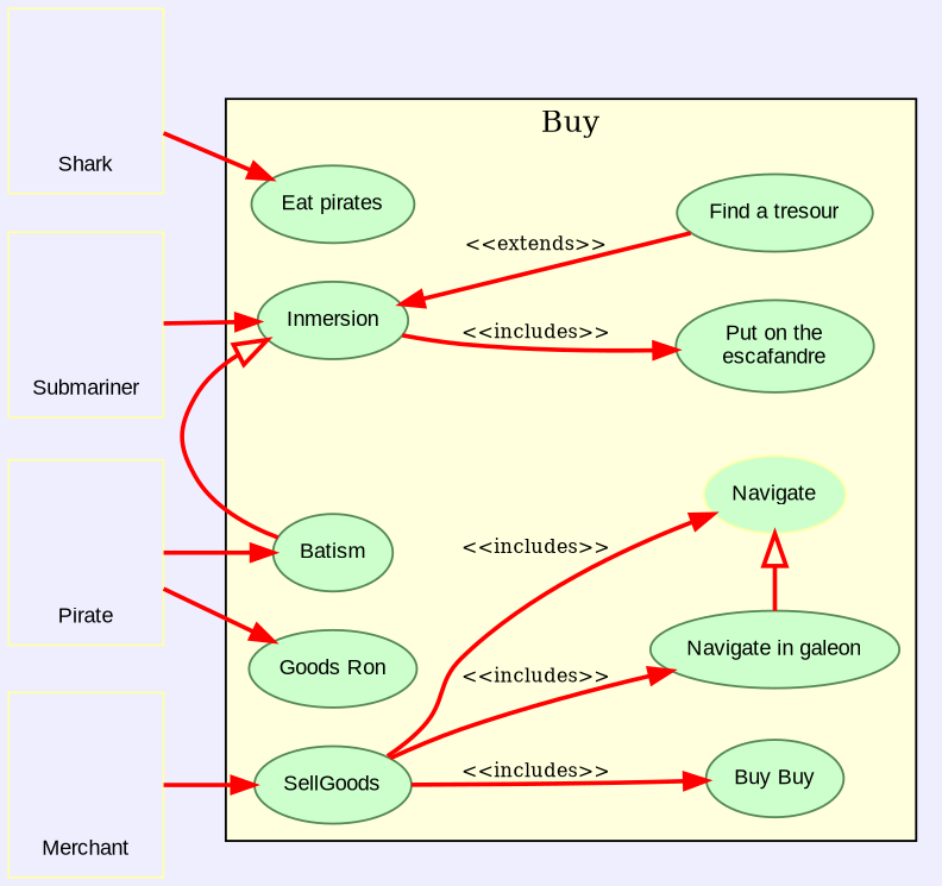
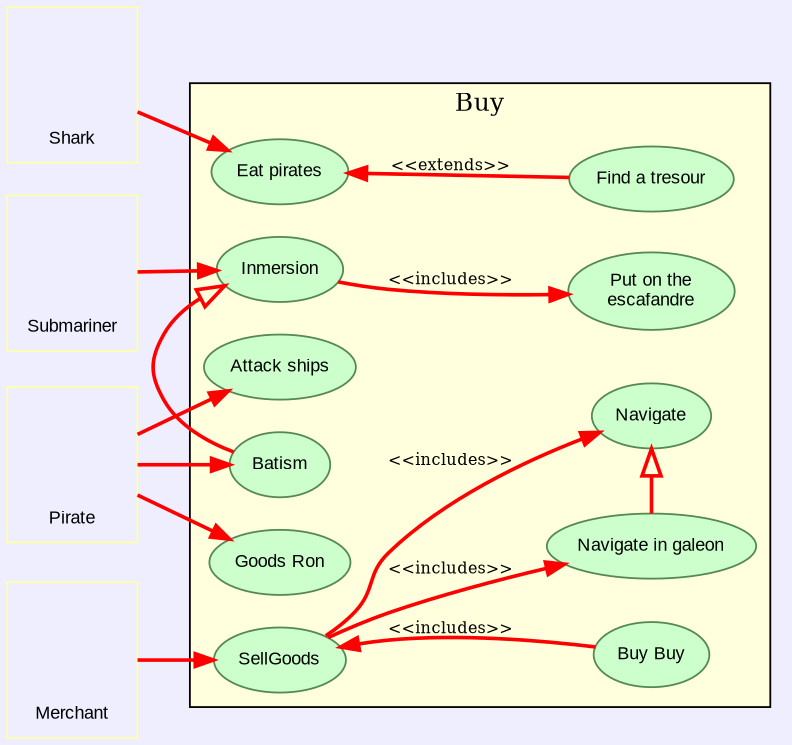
  digraph {
    bgcolor="#eeeeff"
    rankdir=LR
    node [color="#558855" fontname=Arial fontsize=10 shape=ellipse fillcolor="#ccffcc" style=filled]
    edge [color=red fontsize=9 style=bold]
    Shark [color="#ffffaa" fixedsize=true height=1.2 label="\n\n\n\n\n\N" shape=custom width=1 fillcolor="" style=""]
    Submariner [color="#ffffaa" fixedsize=true height=1.2 label="\n\n\n\n\n\N" shape=custom width=1 fillcolor="" style=""]
    Pirate [color="#ffffaa" fixedsize=true height=1.2 label="\n\n\n\n\n\N" shape=custom width=1 fillcolor="" style=""]
    Merchant [color="#ffffaa" fixedsize=true height=1.2 label="\n\n\n\n\n\N" shape=custom width=1 fillcolor="" style=""]
    Inmersion
    n6 [label="Find a tresour"]
    n7 [label="Put on the\nescafandre"]
+   n8 [label="Attack ships"]
    n9 [label="Navigate in galeon"]
    SellGoods
-   Navigate [color="#ffffaa"]
+   Navigate
    n12 [label="Buy Buy"]
    Batism
    "Eat pirates"
    n15 [label="Goods Ron"]
    subgraph sub_1 {
      Shark
      Submariner
      Pirate
      Merchant
    }
    subgraph sub_2 {
      Inmersion
      n6
    }
    subgraph sub_3 {
      Inmersion
      n7
+     n8
      n9
      SellGoods
      Navigate
      n12
    }
    subgraph sub_4 {
      Inmersion
      n9
      Navigate
      Batism
    }
    subgraph cluster_5 {
      color=black
      fillcolor="#ffffdd"
      label=Buy
      style=filled
      Inmersion
      n6
      n7
+     n8
      n9
      SellGoods
      Navigate
      n12
      Batism
      "Eat pirates"
      n15
    }
    Shark -> "Eat pirates"
    Submariner -> Inmersion
+   Pirate -> n8
    Pirate -> Batism
    Pirate -> n15
    Merchant -> SellGoods
-   Inmersion -> n6 [dir=back label="<<extends>>"]
+   "Eat pirates" -> n6 [dir=back label="<<extends>>"]
    Inmersion -> n7 [label="<<includes>>"]
    Inmersion -> Batism [arrowsize=1.5 arrowtail=empty constraint=false dir=back]
    SellGoods -> n9 [label="<<includes>>"]
    SellGoods -> Navigate [label="<<includes>>"]
-   SellGoods -> n12 [label="<<includes>>"]
+   n12 -> SellGoods [label="<<includes>>"]
    Navigate -> n9 [arrowsize=1.5 arrowtail=empty constraint=false dir=back]
  }
